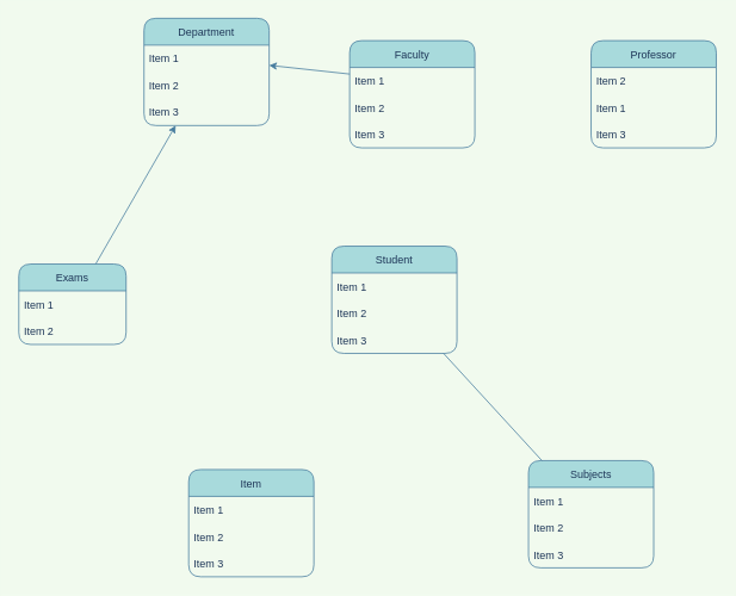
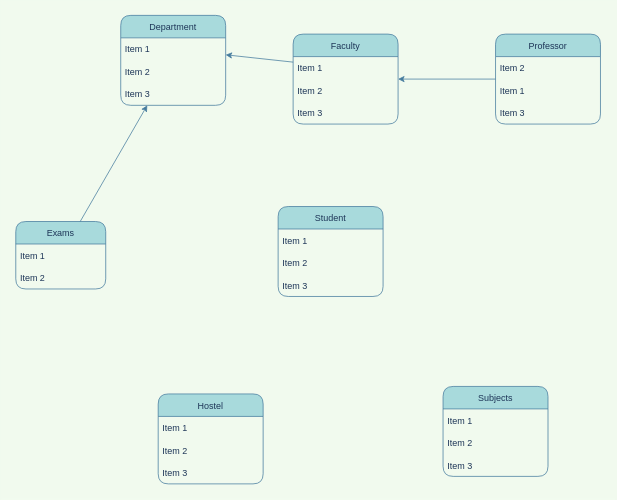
  <mxCell id="0" />
  <mxCell id="1" parent="0" />
  <mxCell id="2" value="Student" style="swimlane;fontStyle=0;childLayout=stackLayout;horizontal=1;startSize=30;horizontalStack=0;resizeParent=1;resizeParentMax=0;resizeLast=0;collapsible=1;marginBottom=0;fillColor=#A8DADC;strokeColor=#457B9D;fontColor=#1D3557;rounded=1;" vertex="1" parent="1"><mxGeometry x="370" y="275" width="140" height="120" as="geometry" /></mxCell>
  <mxCell id="3" value="Item 1" style="text;strokeColor=none;fillColor=none;align=left;verticalAlign=middle;spacingLeft=4;spacingRight=4;overflow=hidden;points=[[0,0.5],[1,0.5]];portConstraint=eastwest;rotatable=0;fontColor=#1D3557;rounded=1;" vertex="1" parent="2"><mxGeometry y="30" width="140" height="30" as="geometry" /></mxCell>
  <mxCell id="4" value="Item 2" style="text;strokeColor=none;fillColor=none;align=left;verticalAlign=middle;spacingLeft=4;spacingRight=4;overflow=hidden;points=[[0,0.5],[1,0.5]];portConstraint=eastwest;rotatable=0;fontColor=#1D3557;rounded=1;" vertex="1" parent="2"><mxGeometry y="60" width="140" height="30" as="geometry" /></mxCell>
  <mxCell id="5" value="Item 3" style="text;strokeColor=none;fillColor=none;align=left;verticalAlign=middle;spacingLeft=4;spacingRight=4;overflow=hidden;points=[[0,0.5],[1,0.5]];portConstraint=eastwest;rotatable=0;fontColor=#1D3557;rounded=1;" vertex="1" parent="2"><mxGeometry y="90" width="140" height="30" as="geometry" /></mxCell>
  <mxCell id="6" value="Department" style="swimlane;fontStyle=0;childLayout=stackLayout;horizontal=1;startSize=30;horizontalStack=0;resizeParent=1;resizeParentMax=0;resizeLast=0;collapsible=1;marginBottom=0;fillColor=#A8DADC;strokeColor=#457B9D;fontColor=#1D3557;rounded=1;" vertex="1" parent="1"><mxGeometry x="160" y="20" width="140" height="120" as="geometry" /></mxCell>
  <mxCell id="7" value="Item 1" style="text;strokeColor=none;fillColor=none;align=left;verticalAlign=middle;spacingLeft=4;spacingRight=4;overflow=hidden;points=[[0,0.5],[1,0.5]];portConstraint=eastwest;rotatable=0;fontColor=#1D3557;rounded=1;" vertex="1" parent="6"><mxGeometry y="30" width="140" height="30" as="geometry" /></mxCell>
  <mxCell id="8" value="Item 2" style="text;strokeColor=none;fillColor=none;align=left;verticalAlign=middle;spacingLeft=4;spacingRight=4;overflow=hidden;points=[[0,0.5],[1,0.5]];portConstraint=eastwest;rotatable=0;fontColor=#1D3557;rounded=1;" vertex="1" parent="6"><mxGeometry y="60" width="140" height="30" as="geometry" /></mxCell>
  <mxCell id="9" value="Item 3" style="text;strokeColor=none;fillColor=none;align=left;verticalAlign=middle;spacingLeft=4;spacingRight=4;overflow=hidden;points=[[0,0.5],[1,0.5]];portConstraint=eastwest;rotatable=0;fontColor=#1D3557;rounded=1;" vertex="1" parent="6"><mxGeometry y="90" width="140" height="30" as="geometry" /></mxCell>
  <mxCell id="10" value="Professor" style="swimlane;fontStyle=0;childLayout=stackLayout;horizontal=1;startSize=30;horizontalStack=0;resizeParent=1;resizeParentMax=0;resizeLast=0;collapsible=1;marginBottom=0;fillColor=#A8DADC;strokeColor=#457B9D;fontColor=#1D3557;rounded=1;" vertex="1" parent="1"><mxGeometry x="660" y="45" width="140" height="120" as="geometry" /></mxCell>
  <mxCell id="11" value="Item 2" style="text;strokeColor=none;fillColor=none;align=left;verticalAlign=middle;spacingLeft=4;spacingRight=4;overflow=hidden;points=[[0,0.5],[1,0.5]];portConstraint=eastwest;rotatable=0;fontColor=#1D3557;rounded=1;" vertex="1" parent="10"><mxGeometry y="30" width="140" height="30" as="geometry" /></mxCell>
  <mxCell id="12" value="Item 1" style="text;strokeColor=none;fillColor=none;align=left;verticalAlign=middle;spacingLeft=4;spacingRight=4;overflow=hidden;points=[[0,0.5],[1,0.5]];portConstraint=eastwest;rotatable=0;fontColor=#1D3557;rounded=1;" vertex="1" parent="10"><mxGeometry y="60" width="140" height="30" as="geometry" /></mxCell>
  <mxCell id="13" value="Item 3" style="text;strokeColor=none;fillColor=none;align=left;verticalAlign=middle;spacingLeft=4;spacingRight=4;overflow=hidden;points=[[0,0.5],[1,0.5]];portConstraint=eastwest;rotatable=0;fontColor=#1D3557;rounded=1;" vertex="1" parent="10"><mxGeometry y="90" width="140" height="30" as="geometry" /></mxCell>
  <mxCell id="14" value="Faculty" style="swimlane;fontStyle=0;childLayout=stackLayout;horizontal=1;startSize=30;horizontalStack=0;resizeParent=1;resizeParentMax=0;resizeLast=0;collapsible=1;marginBottom=0;fillColor=#A8DADC;strokeColor=#457B9D;fontColor=#1D3557;rounded=1;" vertex="1" parent="1"><mxGeometry x="390" y="45" width="140" height="120" as="geometry" /></mxCell>
  <mxCell id="15" value="Item 1" style="text;strokeColor=none;fillColor=none;align=left;verticalAlign=middle;spacingLeft=4;spacingRight=4;overflow=hidden;points=[[0,0.5],[1,0.5]];portConstraint=eastwest;rotatable=0;fontColor=#1D3557;rounded=1;" vertex="1" parent="14"><mxGeometry y="30" width="140" height="30" as="geometry" /></mxCell>
  <mxCell id="16" value="Item 2" style="text;strokeColor=none;fillColor=none;align=left;verticalAlign=middle;spacingLeft=4;spacingRight=4;overflow=hidden;points=[[0,0.5],[1,0.5]];portConstraint=eastwest;rotatable=0;fontColor=#1D3557;rounded=1;" vertex="1" parent="14"><mxGeometry y="60" width="140" height="30" as="geometry" /></mxCell>
  <mxCell id="17" value="Item 3" style="text;strokeColor=none;fillColor=none;align=left;verticalAlign=middle;spacingLeft=4;spacingRight=4;overflow=hidden;points=[[0,0.5],[1,0.5]];portConstraint=eastwest;rotatable=0;fontColor=#1D3557;rounded=1;" vertex="1" parent="14"><mxGeometry y="90" width="140" height="30" as="geometry" /></mxCell>
  <mxCell id="18" value="Subjects" style="swimlane;fontStyle=0;childLayout=stackLayout;horizontal=1;startSize=30;horizontalStack=0;resizeParent=1;resizeParentMax=0;resizeLast=0;collapsible=1;marginBottom=0;fillColor=#A8DADC;strokeColor=#457B9D;fontColor=#1D3557;rounded=1;" vertex="1" parent="1"><mxGeometry x="590" y="515" width="140" height="120" as="geometry" /></mxCell>
  <mxCell id="19" value="Item 1" style="text;strokeColor=none;fillColor=none;align=left;verticalAlign=middle;spacingLeft=4;spacingRight=4;overflow=hidden;points=[[0,0.5],[1,0.5]];portConstraint=eastwest;rotatable=0;fontColor=#1D3557;rounded=1;" vertex="1" parent="18"><mxGeometry y="30" width="140" height="30" as="geometry" /></mxCell>
  <mxCell id="20" value="Item 2" style="text;strokeColor=none;fillColor=none;align=left;verticalAlign=middle;spacingLeft=4;spacingRight=4;overflow=hidden;points=[[0,0.5],[1,0.5]];portConstraint=eastwest;rotatable=0;fontColor=#1D3557;rounded=1;" vertex="1" parent="18"><mxGeometry y="60" width="140" height="30" as="geometry" /></mxCell>
  <mxCell id="21" value="Item 3" style="text;strokeColor=none;fillColor=none;align=left;verticalAlign=middle;spacingLeft=4;spacingRight=4;overflow=hidden;points=[[0,0.5],[1,0.5]];portConstraint=eastwest;rotatable=0;fontColor=#1D3557;rounded=1;" vertex="1" parent="18"><mxGeometry y="90" width="140" height="30" as="geometry" /></mxCell>
  <mxCell id="22" value="Exams" style="swimlane;fontStyle=0;childLayout=stackLayout;horizontal=1;startSize=30;horizontalStack=0;resizeParent=1;resizeParentMax=0;resizeLast=0;collapsible=1;marginBottom=0;fillColor=#A8DADC;strokeColor=#457B9D;fontColor=#1D3557;rounded=1;" vertex="1" parent="1"><mxGeometry x="20" y="295" width="120" height="90" as="geometry" /></mxCell>
  <mxCell id="23" value="Item 1" style="text;strokeColor=none;fillColor=none;align=left;verticalAlign=middle;spacingLeft=4;spacingRight=4;overflow=hidden;points=[[0,0.5],[1,0.5]];portConstraint=eastwest;rotatable=0;fontColor=#1D3557;rounded=1;" vertex="1" parent="22"><mxGeometry y="30" width="120" height="30" as="geometry" /></mxCell>
  <mxCell id="24" value="Item 2" style="text;strokeColor=none;fillColor=none;align=left;verticalAlign=middle;spacingLeft=4;spacingRight=4;overflow=hidden;points=[[0,0.5],[1,0.5]];portConstraint=eastwest;rotatable=0;fontColor=#1D3557;rounded=1;" vertex="1" parent="22"><mxGeometry y="60" width="120" height="30" as="geometry" /></mxCell>
- <mxCell id="25" value="Item" style="swimlane;fontStyle=0;childLayout=stackLayout;horizontal=1;startSize=30;horizontalStack=0;resizeParent=1;resizeParentMax=0;resizeLast=0;collapsible=1;marginBottom=0;fillColor=#A8DADC;strokeColor=#457B9D;fontColor=#1D3557;rounded=1;" vertex="1" parent="1"><mxGeometry x="210" y="525" width="140" height="120" as="geometry" /></mxCell>
+ <mxCell id="25" value="Hostel" style="swimlane;fontStyle=0;childLayout=stackLayout;horizontal=1;startSize=30;horizontalStack=0;resizeParent=1;resizeParentMax=0;resizeLast=0;collapsible=1;marginBottom=0;fillColor=#A8DADC;strokeColor=#457B9D;fontColor=#1D3557;rounded=1;" vertex="1" parent="1"><mxGeometry x="210" y="525" width="140" height="120" as="geometry" /></mxCell>
  <mxCell id="26" value="Item 1" style="text;strokeColor=none;fillColor=none;align=left;verticalAlign=middle;spacingLeft=4;spacingRight=4;overflow=hidden;points=[[0,0.5],[1,0.5]];portConstraint=eastwest;rotatable=0;fontColor=#1D3557;rounded=1;" vertex="1" parent="25"><mxGeometry y="30" width="140" height="30" as="geometry" /></mxCell>
  <mxCell id="27" value="Item 2" style="text;strokeColor=none;fillColor=none;align=left;verticalAlign=middle;spacingLeft=4;spacingRight=4;overflow=hidden;points=[[0,0.5],[1,0.5]];portConstraint=eastwest;rotatable=0;fontColor=#1D3557;rounded=1;" vertex="1" parent="25"><mxGeometry y="60" width="140" height="30" as="geometry" /></mxCell>
  <mxCell id="28" value="Item 3" style="text;strokeColor=none;fillColor=none;align=left;verticalAlign=middle;spacingLeft=4;spacingRight=4;overflow=hidden;points=[[0,0.5],[1,0.5]];portConstraint=eastwest;rotatable=0;fontColor=#1D3557;rounded=1;" vertex="1" parent="25"><mxGeometry y="90" width="140" height="30" as="geometry" /></mxCell>
  <mxCell id="29" value="" style="endArrow=classic;html=1;rounded=1;labelBackgroundColor=#F1FAEE;strokeColor=#457B9D;fontColor=#1D3557;" edge="1" parent="1" source="22" target="6"><mxGeometry width="50" height="50" relative="1" as="geometry"><mxPoint x="30" y="135" as="sourcePoint" /><mxPoint x="30" y="205" as="targetPoint" /></mxGeometry></mxCell>
  <mxCell id="30" value="" style="endArrow=classic;html=1;rounded=1;labelBackgroundColor=#F1FAEE;strokeColor=#457B9D;fontColor=#1D3557;" edge="1" parent="1" source="15" target="7"><mxGeometry width="50" height="50" relative="1" as="geometry"><mxPoint x="300" y="115" as="sourcePoint" /><mxPoint x="370.711" y="65" as="targetPoint" /></mxGeometry></mxCell>
- <mxCell id="32" value="" style="endArrow=none;html=1;rounded=1;labelBackgroundColor=#F1FAEE;strokeColor=#457B9D;fontColor=#1D3557;" edge="1" parent="1" source="18" target="2"><mxGeometry width="50" height="50" relative="1" as="geometry"><mxPoint x="530" y="385" as="sourcePoint" /><mxPoint x="730" y="395" as="targetPoint" /></mxGeometry></mxCell>
+ <mxCell id="31" value="" style="endArrow=classic;html=1;rounded=1;labelBackgroundColor=#F1FAEE;strokeColor=#457B9D;fontColor=#1D3557;" edge="1" parent="1" source="10" target="14"><mxGeometry width="50" height="50" relative="1" as="geometry"><mxPoint x="670" y="115" as="sourcePoint" /><mxPoint x="720" y="65" as="targetPoint" /></mxGeometry></mxCell>
